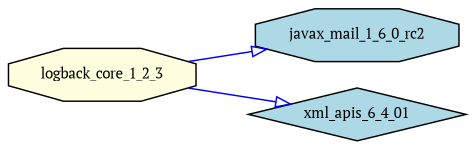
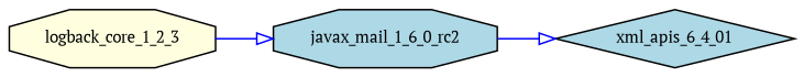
  digraph {
    fontname="PT Serif"
    rankdir=LR
    node [fillcolor=lightblue fontname="PT Serif" fontsize=10.0 shape=octagon style=filled]
    edge [arrowhead=onormal color=blue fontname="PT Serif" style=solid]
    logback_core_1_2_3 [fillcolor=lightyellow]
    javax_mail_1_6_0_rc2
    n3 [label=xml_apis_6_4_01 shape=diamond]
    logback_core_1_2_3 -> javax_mail_1_6_0_rc2
-   logback_core_1_2_3 -> n3
+   javax_mail_1_6_0_rc2 -> n3
  }
